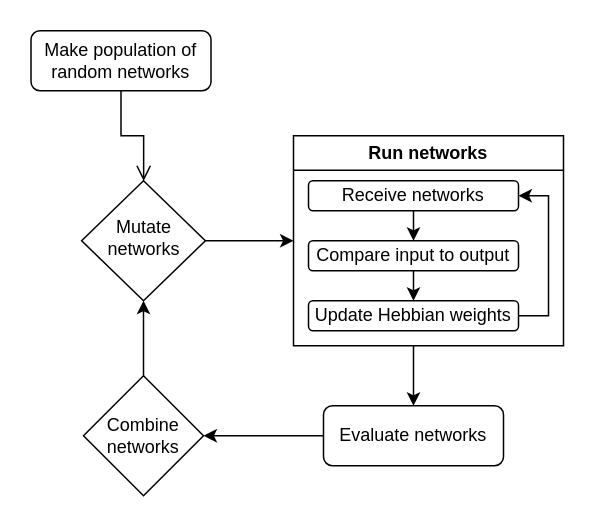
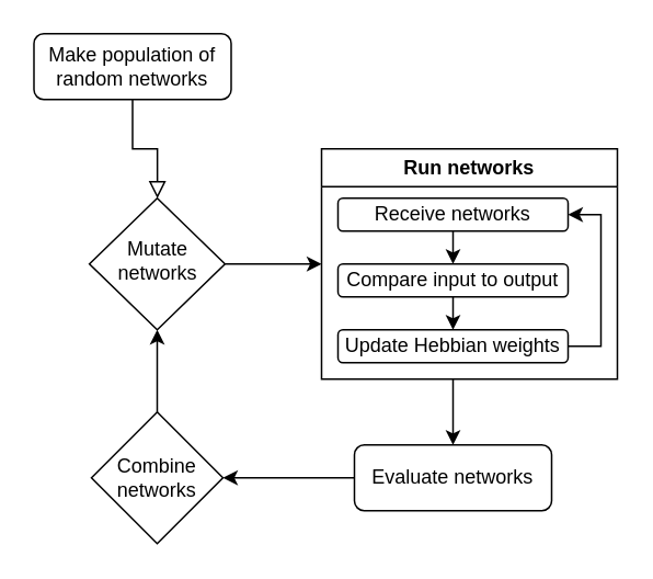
  <mxCell id="0" />
  <mxCell id="1" parent="0" />
- <mxCell id="2" value="" style="rounded=0;html=1;jettySize=auto;orthogonalLoop=1;fontSize=11;endArrow=open;endFill=0;endSize=8;strokeWidth=1;shadow=0;labelBackgroundColor=none;edgeStyle=orthogonalEdgeStyle;" parent="1" source="3" target="5" edge="1"><mxGeometry relative="1" as="geometry" /></mxCell>
+ <mxCell id="2" value="" style="rounded=0;html=1;jettySize=auto;orthogonalLoop=1;fontSize=11;endArrow=block;endFill=0;endSize=8;strokeWidth=1;shadow=0;labelBackgroundColor=none;edgeStyle=orthogonalEdgeStyle;" parent="1" source="3" target="5" edge="1"><mxGeometry relative="1" as="geometry" /></mxCell>
  <mxCell id="3" value="Make population of random networks" style="rounded=1;whiteSpace=wrap;html=1;fontSize=12;glass=0;strokeWidth=1;shadow=0;" parent="1" vertex="1"><mxGeometry x="20" y="20" width="120" height="40" as="geometry" /></mxCell>
  <mxCell id="4" style="edgeStyle=orthogonalEdgeStyle;rounded=0;orthogonalLoop=1;jettySize=auto;html=1;exitX=1;exitY=0.5;exitDx=0;exitDy=0;entryX=0;entryY=0.5;entryDx=0;entryDy=0;" edge="1" parent="1" source="5" target="11"><mxGeometry relative="1" as="geometry"><mxPoint x="195" y="160" as="targetPoint" /></mxGeometry></mxCell>
  <mxCell id="5" value="Mutate &lt;br&gt;networks" style="rhombus;whiteSpace=wrap;html=1;shadow=0;fontFamily=Helvetica;fontSize=12;align=center;strokeWidth=1;spacing=6;spacingTop=-4;" parent="1" vertex="1"><mxGeometry x="53.75" y="120" width="82.5" height="80" as="geometry" /></mxCell>
  <mxCell id="6" style="edgeStyle=orthogonalEdgeStyle;rounded=0;orthogonalLoop=1;jettySize=auto;html=1;exitX=0.5;exitY=0;exitDx=0;exitDy=0;entryX=0.5;entryY=1;entryDx=0;entryDy=0;" edge="1" parent="1" source="7" target="5"><mxGeometry relative="1" as="geometry" /></mxCell>
  <mxCell id="7" value="Combine networks" style="rhombus;whiteSpace=wrap;html=1;" vertex="1" parent="1"><mxGeometry x="55" y="250" width="80" height="80" as="geometry" /></mxCell>
  <mxCell id="8" style="edgeStyle=orthogonalEdgeStyle;rounded=0;orthogonalLoop=1;jettySize=auto;html=1;exitX=0;exitY=0.5;exitDx=0;exitDy=0;entryX=1;entryY=0.5;entryDx=0;entryDy=0;" edge="1" parent="1" source="9" target="7"><mxGeometry relative="1" as="geometry" /></mxCell>
  <mxCell id="9" value="Evaluate networks" style="rounded=1;whiteSpace=wrap;html=1;" vertex="1" parent="1"><mxGeometry x="215" y="270" width="120" height="40" as="geometry" /></mxCell>
  <mxCell id="10" style="edgeStyle=orthogonalEdgeStyle;rounded=0;orthogonalLoop=1;jettySize=auto;html=1;entryX=0.5;entryY=0;entryDx=0;entryDy=0;" edge="1" parent="1" target="9"><mxGeometry relative="1" as="geometry"><mxPoint x="275" y="230" as="sourcePoint" /><Array as="points"><mxPoint x="275" y="270" /><mxPoint x="275" y="270" /></Array></mxGeometry></mxCell>
  <mxCell id="11" value="Run networks" style="swimlane;whiteSpace=wrap;html=1;" vertex="1" parent="1"><mxGeometry x="195" y="90" width="180" height="140" as="geometry" /></mxCell>
  <mxCell id="12" style="edgeStyle=orthogonalEdgeStyle;rounded=0;orthogonalLoop=1;jettySize=auto;html=1;exitX=0.5;exitY=1;exitDx=0;exitDy=0;entryX=0.5;entryY=0;entryDx=0;entryDy=0;" edge="1" parent="11" source="13" target="15"><mxGeometry relative="1" as="geometry" /></mxCell>
  <mxCell id="13" value="Compare input to output" style="rounded=1;whiteSpace=wrap;html=1;" vertex="1" parent="11"><mxGeometry x="10" y="70" width="140" height="20" as="geometry" /></mxCell>
  <mxCell id="14" style="edgeStyle=orthogonalEdgeStyle;rounded=0;orthogonalLoop=1;jettySize=auto;html=1;exitX=1;exitY=0.5;exitDx=0;exitDy=0;entryX=1;entryY=0.5;entryDx=0;entryDy=0;" edge="1" parent="11" source="15" target="17"><mxGeometry relative="1" as="geometry" /></mxCell>
  <mxCell id="15" value="Update Hebbian weights" style="rounded=1;whiteSpace=wrap;html=1;" vertex="1" parent="11"><mxGeometry x="10" y="110" width="140" height="20" as="geometry" /></mxCell>
  <mxCell id="16" style="edgeStyle=orthogonalEdgeStyle;rounded=0;orthogonalLoop=1;jettySize=auto;html=1;exitX=0.5;exitY=1;exitDx=0;exitDy=0;entryX=0.5;entryY=0;entryDx=0;entryDy=0;" edge="1" parent="11" source="17" target="13"><mxGeometry relative="1" as="geometry" /></mxCell>
  <mxCell id="17" value="Receive networks" style="rounded=1;whiteSpace=wrap;html=1;" vertex="1" parent="11"><mxGeometry x="10" y="30" width="140" height="20" as="geometry" /></mxCell>
